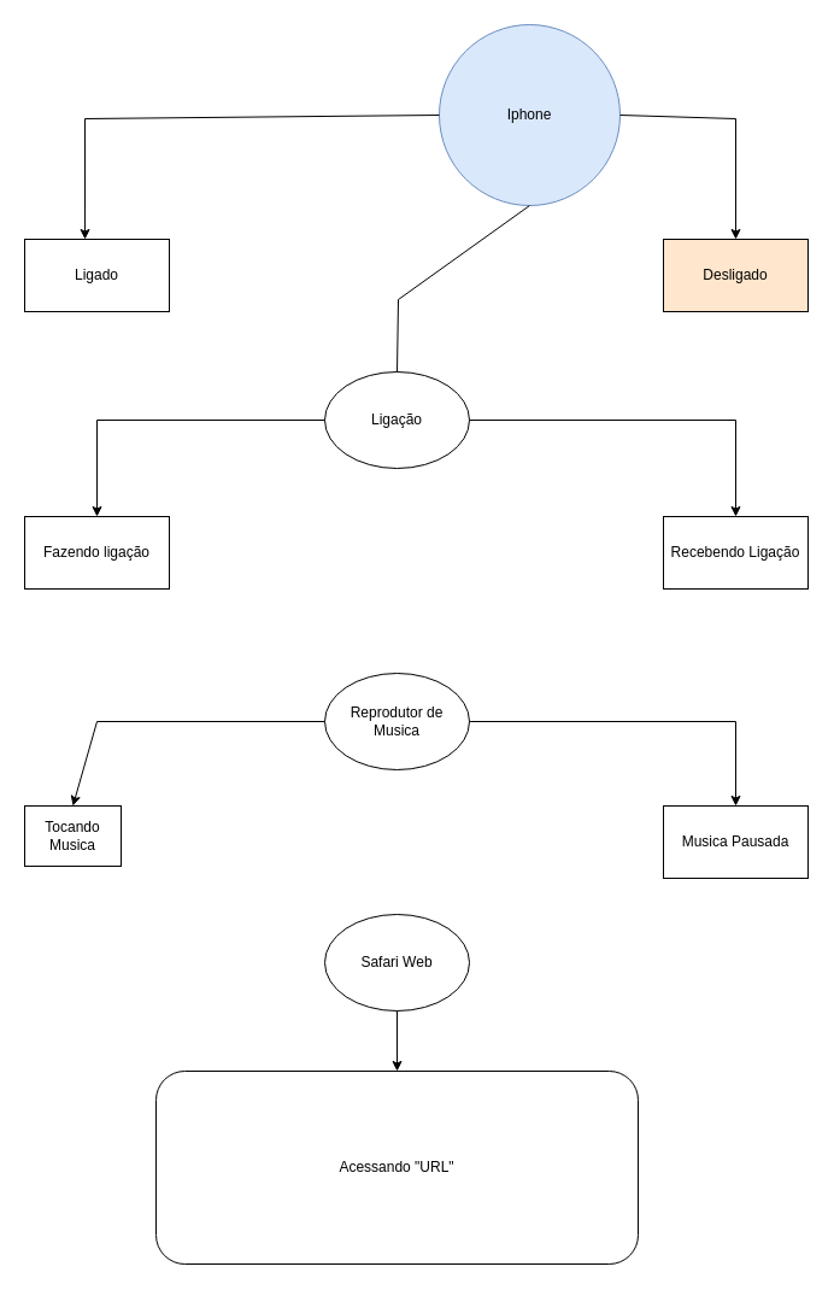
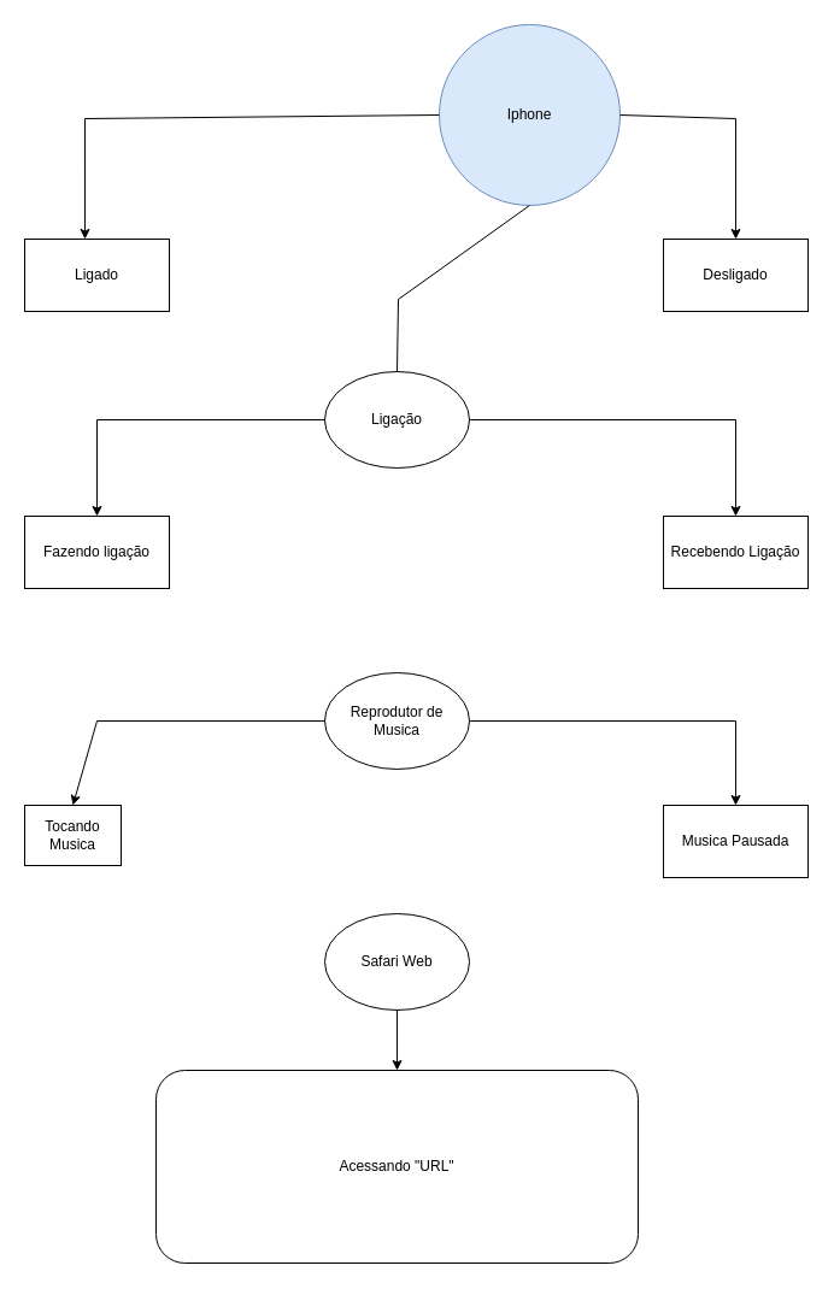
  <mxCell id="0" />
  <mxCell id="1" parent="0" />
  <mxCell id="2" value="Iphone" style="ellipse;whiteSpace=wrap;html=1;aspect=fixed;fillColor=#dae8fc;strokeColor=#6c8ebf;" vertex="1" parent="1"><mxGeometry x="364" y="20" width="150" height="150" as="geometry" /></mxCell>
  <mxCell id="3" value="Ligado" style="rounded=0;whiteSpace=wrap;html=1;" vertex="1" parent="1"><mxGeometry x="20" y="198" width="120" height="60" as="geometry" /></mxCell>
- <mxCell id="4" value="Desligado" style="rounded=0;whiteSpace=wrap;html=1;fillColor=#ffe6cc;" vertex="1" parent="1"><mxGeometry x="550" y="198" width="120" height="60" as="geometry" /></mxCell>
+ <mxCell id="4" value="Desligado" style="rounded=0;whiteSpace=wrap;html=1;" vertex="1" parent="1"><mxGeometry x="550" y="198" width="120" height="60" as="geometry" /></mxCell>
  <mxCell id="5" value="Ligação" style="ellipse;whiteSpace=wrap;html=1;" vertex="1" parent="1"><mxGeometry x="269" y="308" width="120" height="80" as="geometry" /></mxCell>
  <mxCell id="6" value="Fazendo ligação" style="rounded=0;whiteSpace=wrap;html=1;" vertex="1" parent="1"><mxGeometry x="20" y="428" width="120" height="60" as="geometry" /></mxCell>
  <mxCell id="7" value="Recebendo Ligação" style="rounded=0;whiteSpace=wrap;html=1;" vertex="1" parent="1"><mxGeometry x="550" y="428" width="120" height="60" as="geometry" /></mxCell>
  <mxCell id="8" value="Reprodutor de Musica" style="ellipse;whiteSpace=wrap;html=1;" vertex="1" parent="1"><mxGeometry x="269" y="558" width="120" height="80" as="geometry" /></mxCell>
  <mxCell id="9" value="Tocando Musica" style="rounded=0;whiteSpace=wrap;html=1;" vertex="1" parent="1"><mxGeometry x="20" y="668" width="80" height="50" as="geometry" /></mxCell>
  <mxCell id="10" value="Musica Pausada" style="rounded=0;whiteSpace=wrap;html=1;" vertex="1" parent="1"><mxGeometry x="550" y="668" width="120" height="60" as="geometry" /></mxCell>
  <mxCell id="11" value="Safari Web" style="ellipse;whiteSpace=wrap;html=1;" vertex="1" parent="1"><mxGeometry x="269" y="758" width="120" height="80" as="geometry" /></mxCell>
  <mxCell id="12" value="Acessando &quot;URL&quot;" style="rounded=1;whiteSpace=wrap;html=1;" vertex="1" parent="1"><mxGeometry x="129" y="888" width="400" height="160" as="geometry" /></mxCell>
  <mxCell id="13" value="" style="endArrow=classic;html=1;rounded=0;exitX=0;exitY=0.5;exitDx=0;exitDy=0;entryX=0.417;entryY=0;entryDx=0;entryDy=0;entryPerimeter=0;" edge="1" parent="1" source="2" target="3"><mxGeometry width="50" height="50" relative="1" as="geometry"><mxPoint x="320" y="188" as="sourcePoint" /><mxPoint x="160" y="128" as="targetPoint" /><Array as="points"><mxPoint x="70" y="98" /></Array></mxGeometry></mxCell>
  <mxCell id="14" value="" style="endArrow=classic;html=1;rounded=0;entryX=0.5;entryY=0;entryDx=0;entryDy=0;exitX=1;exitY=0.5;exitDx=0;exitDy=0;" edge="1" parent="1" source="2" target="4"><mxGeometry width="50" height="50" relative="1" as="geometry"><mxPoint x="320" y="188" as="sourcePoint" /><mxPoint x="370" y="138" as="targetPoint" /><Array as="points"><mxPoint x="610" y="98" /></Array></mxGeometry></mxCell>
  <mxCell id="15" value="" style="endArrow=none;html=1;rounded=0;exitX=0.5;exitY=0;exitDx=0;exitDy=0;entryX=0.5;entryY=1;entryDx=0;entryDy=0;" edge="1" parent="1" source="5" target="2"><mxGeometry width="50" height="50" relative="1" as="geometry"><mxPoint x="320" y="188" as="sourcePoint" /><mxPoint x="370" y="138" as="targetPoint" /><Array as="points"><mxPoint x="330" y="248" /></Array></mxGeometry></mxCell>
  <mxCell id="16" value="" style="endArrow=classic;html=1;rounded=0;entryX=0.5;entryY=0;entryDx=0;entryDy=0;exitX=0;exitY=0.5;exitDx=0;exitDy=0;" edge="1" parent="1" source="5" target="6"><mxGeometry width="50" height="50" relative="1" as="geometry"><mxPoint x="320" y="488" as="sourcePoint" /><mxPoint x="370" y="438" as="targetPoint" /><Array as="points"><mxPoint x="80" y="348" /></Array></mxGeometry></mxCell>
  <mxCell id="17" value="" style="endArrow=classic;html=1;rounded=0;entryX=0.5;entryY=0;entryDx=0;entryDy=0;exitX=1;exitY=0.5;exitDx=0;exitDy=0;" edge="1" parent="1" source="5" target="7"><mxGeometry width="50" height="50" relative="1" as="geometry"><mxPoint x="320" y="488" as="sourcePoint" /><mxPoint x="370" y="438" as="targetPoint" /><Array as="points"><mxPoint x="610" y="348" /></Array></mxGeometry></mxCell>
  <mxCell id="18" value="" style="endArrow=classic;html=1;rounded=0;entryX=0.5;entryY=0;entryDx=0;entryDy=0;exitX=0.5;exitY=1;exitDx=0;exitDy=0;" edge="1" parent="1" source="11" target="12"><mxGeometry width="50" height="50" relative="1" as="geometry"><mxPoint x="320" y="788" as="sourcePoint" /><mxPoint x="370" y="738" as="targetPoint" /></mxGeometry></mxCell>
  <mxCell id="19" value="" style="endArrow=classic;html=1;rounded=0;entryX=0.5;entryY=0;entryDx=0;entryDy=0;exitX=1;exitY=0.5;exitDx=0;exitDy=0;" edge="1" parent="1" source="8" target="10"><mxGeometry width="50" height="50" relative="1" as="geometry"><mxPoint x="320" y="688" as="sourcePoint" /><mxPoint x="370" y="638" as="targetPoint" /><Array as="points"><mxPoint x="610" y="598" /></Array></mxGeometry></mxCell>
  <mxCell id="20" value="" style="endArrow=classic;html=1;rounded=0;exitX=0;exitY=0.5;exitDx=0;exitDy=0;entryX=0.5;entryY=0;entryDx=0;entryDy=0;" edge="1" parent="1" source="8" target="9"><mxGeometry width="50" height="50" relative="1" as="geometry"><mxPoint x="320" y="688" as="sourcePoint" /><mxPoint x="370" y="638" as="targetPoint" /><Array as="points"><mxPoint x="80" y="598" /></Array></mxGeometry></mxCell>
